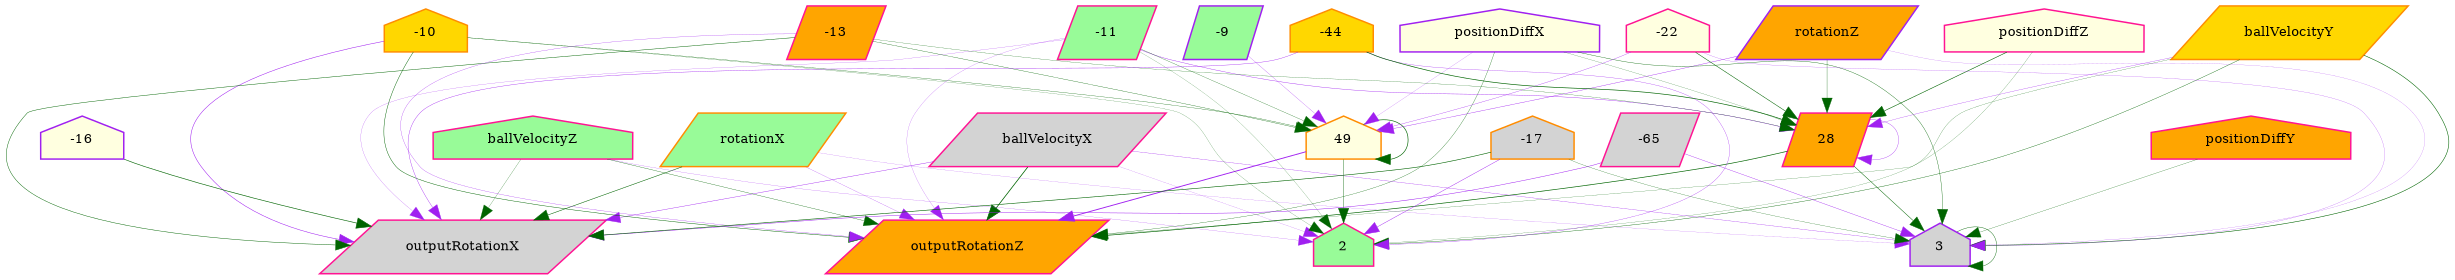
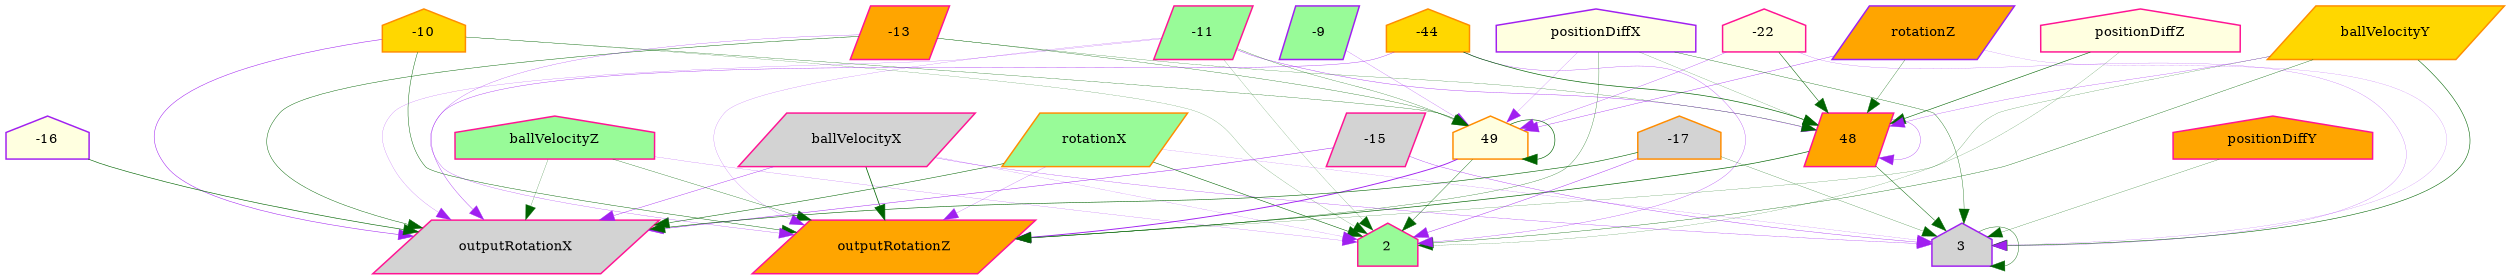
  digraph {
    node [color=deeppink fillcolor=palegreen fontsize=9 shape=house style=filled]
    edge [color=darkgreen style=solid]
    rotationX [color=darkorange height=0.2 shape=parallelogram width=0.2]
    outputRotationX [fillcolor=lightgrey height=0.2 shape=parallelogram width=0.2]
    outputRotationZ [fillcolor=orange height=0.2 shape=parallelogram width=0.2]
    2 [height=0.2 width=0.2]
    3 [color=purple fillcolor=lightgrey height=0.2 width=0.2]
    rotationZ [color=purple fillcolor=orange height=0.2 shape=parallelogram width=0.2]
-   48 [fillcolor=orange height=0.2 shape=parallelogram width=0.2 label=28]
+   48 [fillcolor=orange height=0.2 shape=parallelogram width=0.2]
    49 [color=darkorange fillcolor=lightyellow height=0.2 width=0.2]
    positionDiffX [color=purple fillcolor=lightyellow height=0.2 width=0.2]
    positionDiffY [fillcolor=orange height=0.2 width=0.2]
    positionDiffZ [fillcolor=lightyellow height=0.2 width=0.2]
    ballVelocityX [fillcolor=lightgrey height=0.2 shape=parallelogram width=0.2]
    ballVelocityY [color=darkorange fillcolor=gold height=0.2 shape=parallelogram width=0.2]
    ballVelocityZ [height=0.2 width=0.2]
    -9 [color=purple height=0.2 shape=parallelogram width=0.2]
    -10 [color=darkorange fillcolor=gold height=0.2 width=0.2]
    -11 [height=0.2 shape=parallelogram width=0.2]
    n18 [fillcolor=lightyellow height=0.2 label=-22 width=0.2]
    -13 [fillcolor=orange height=0.2 shape=parallelogram width=0.2]
    n20 [color=darkorange fillcolor=gold height=0.2 label=-44 width=0.2]
-   -15 [fillcolor=lightgrey height=0.2 shape=parallelogram width=0.2 label=-65]
+   -15 [fillcolor=lightgrey height=0.2 shape=parallelogram width=0.2]
    -16 [color=purple fillcolor=lightyellow height=0.2 width=0.2]
    -17 [color=darkorange fillcolor=lightgrey height=0.2 width=0.2]
    rotationX -> outputRotationX [penwidth=0.34963987413984526]
    rotationX -> outputRotationZ [color=purple penwidth=0.15284046818533012]
+   rotationX -> 2 [penwidth=0.3656819123377335]
    rotationX -> 3 [color=purple penwidth=0.10474697322997507]
    3 -> 3 [penwidth=0.2736877344658452]
    rotationZ -> 3 [color=purple penwidth=0.11112755199053047]
    rotationZ -> 48 [penwidth=0.20615155820723943]
    rotationZ -> 49 [color=purple penwidth=0.2527699291700819]
    48 -> outputRotationZ [penwidth=0.44499027971474825]
    48 -> 3 [penwidth=0.3282274131916487]
    48 -> 48 [color=purple penwidth=0.22106206356112873]
    49 -> outputRotationZ [color=purple penwidth=0.6231235654326827]
    49 -> 2 [penwidth=0.2605090335255399]
    49 -> 49 [penwidth=0.42348233869560503]
    positionDiffX -> outputRotationZ [penwidth=0.1988243512735272]
    positionDiffX -> 3 [penwidth=0.2437324677887979]
    positionDiffX -> 48 [penwidth=0.12985432574316202]
    positionDiffX -> 49 [color=purple penwidth=0.12778011689693614]
    positionDiffY -> 3 [penwidth=0.17173897841769822]
    positionDiffZ -> 2 [penwidth=0.12317253719707535]
    positionDiffZ -> 48 [penwidth=0.38540518015172]
    ballVelocityX -> outputRotationX [color=purple penwidth=0.27321118432940417]
    ballVelocityX -> outputRotationZ [penwidth=0.5148210619350847]
    ballVelocityX -> 2 [color=purple penwidth=0.10513213316946139]
    ballVelocityX -> 3 [color=purple penwidth=0.19943462970227555]
    ballVelocityY -> outputRotationZ [penwidth=0.13878633068597448]
    ballVelocityY -> 2 [penwidth=0.24970029640400546]
    ballVelocityY -> 3 [penwidth=0.3684077627130562]
    ballVelocityY -> 48 [color=purple penwidth=0.19097734301835145]
    ballVelocityZ -> outputRotationX [penwidth=0.14845655357302362]
    ballVelocityZ -> outputRotationZ [penwidth=0.21851941294446697]
    ballVelocityZ -> 2 [color=purple penwidth=0.1260342447879508]
    -9 -> 49 [color=purple penwidth=0.15667851784237288]
    -10 -> outputRotationX [color=purple penwidth=0.349667985516822]
    -10 -> outputRotationZ [penwidth=0.3007240672941507]
    -10 -> 2 [penwidth=0.11978589576793683]
    -10 -> 49 [penwidth=0.20118064827255416]
    -11 -> outputRotationX [color=purple penwidth=0.1332624960867223]
    -11 -> outputRotationZ [color=purple penwidth=0.1267300063762653]
    -11 -> 2 [penwidth=0.107245229812779]
    -11 -> 48 [color=purple penwidth=0.2527939587630733]
    -11 -> 49 [penwidth=0.18283783981186164]
    n18 -> 3 [color=purple penwidth=0.13992905085981056]
    n18 -> 48 [penwidth=0.3500752747014779]
    n18 -> 49 [color=purple penwidth=0.20851147808234038]
    -13 -> outputRotationX [penwidth=0.30645072362947867]
    -13 -> outputRotationZ [color=purple penwidth=0.18154530338232128]
    -13 -> 48 [penwidth=0.1582327601627821]
    -13 -> 49 [penwidth=0.21190062799910697]
    n20 -> outputRotationX [color=purple penwidth=0.24762124200630067]
    n20 -> 2 [color=purple penwidth=0.19918542545216977]
    n20 -> 48 [penwidth=0.4407213545648475]
    -15 -> outputRotationX [color=purple penwidth=0.31745448264261333]
    -15 -> 3 [color=purple penwidth=0.24631332211242987]
    -16 -> outputRotationX [penwidth=0.4091491207177893]
    -17 -> outputRotationX [penwidth=0.3899890900582007]
    -17 -> 2 [color=purple penwidth=0.2892694281185054]
    -17 -> 3 [penwidth=0.16765827223382562]
  }
